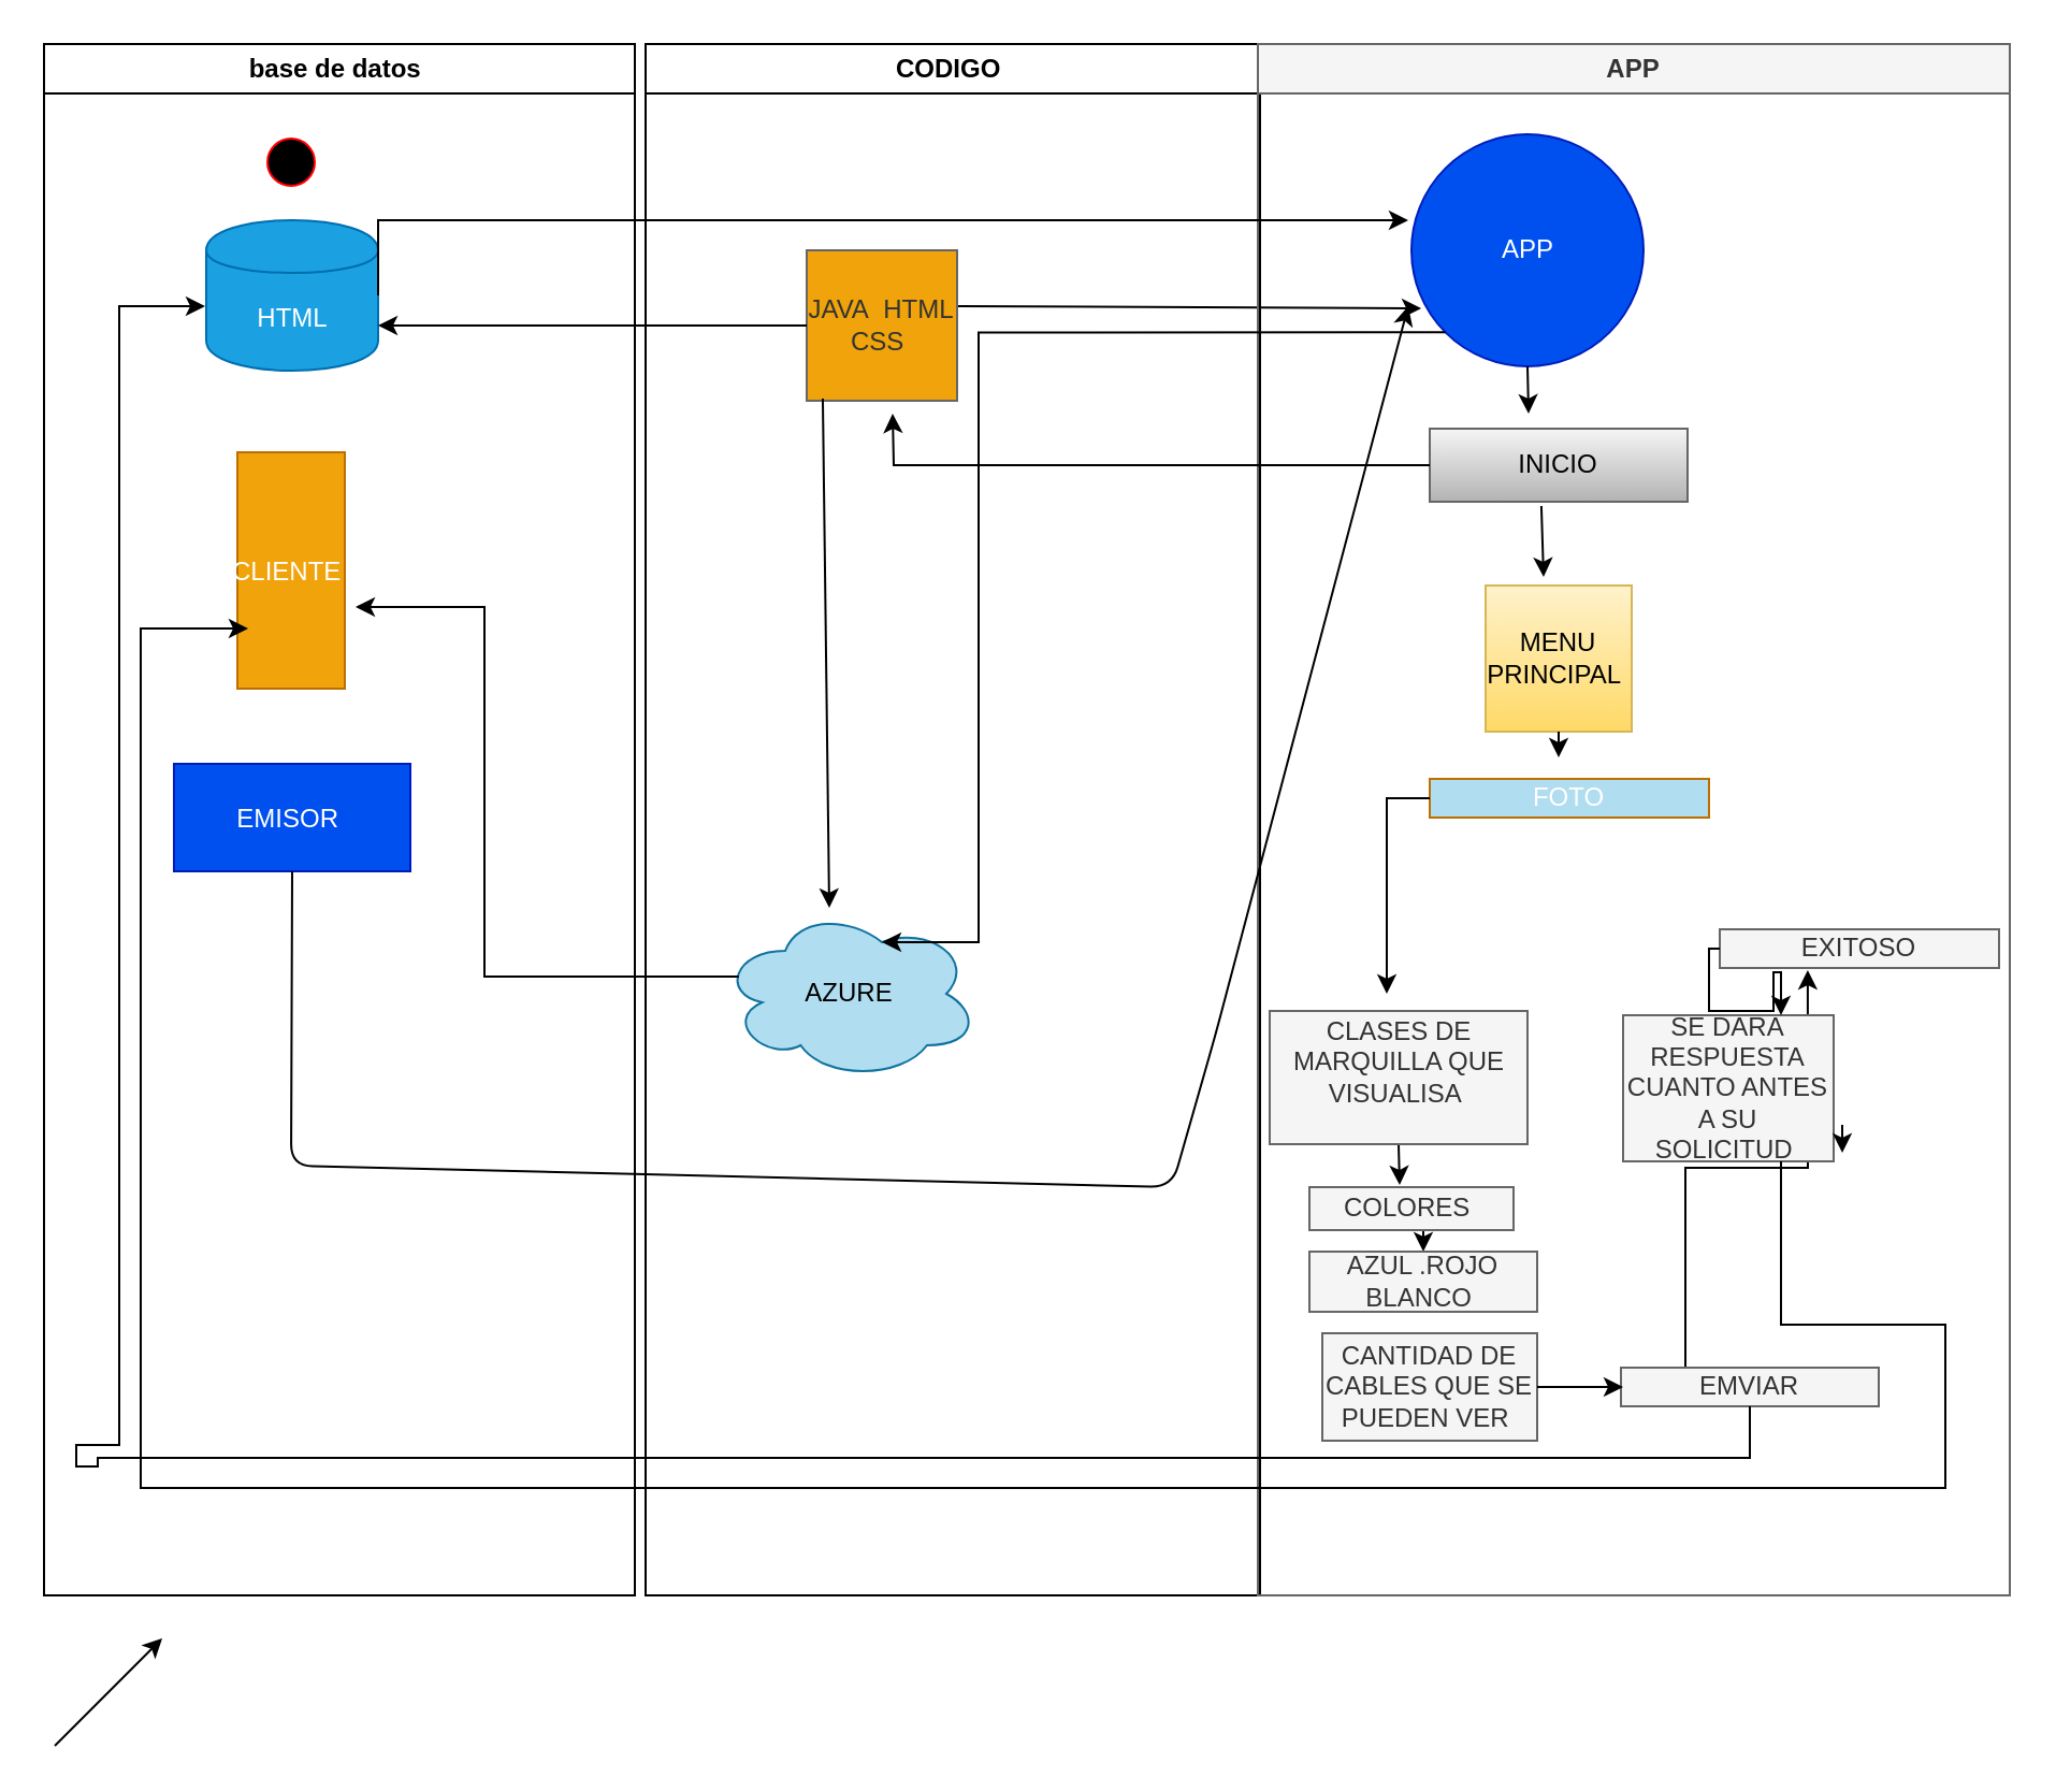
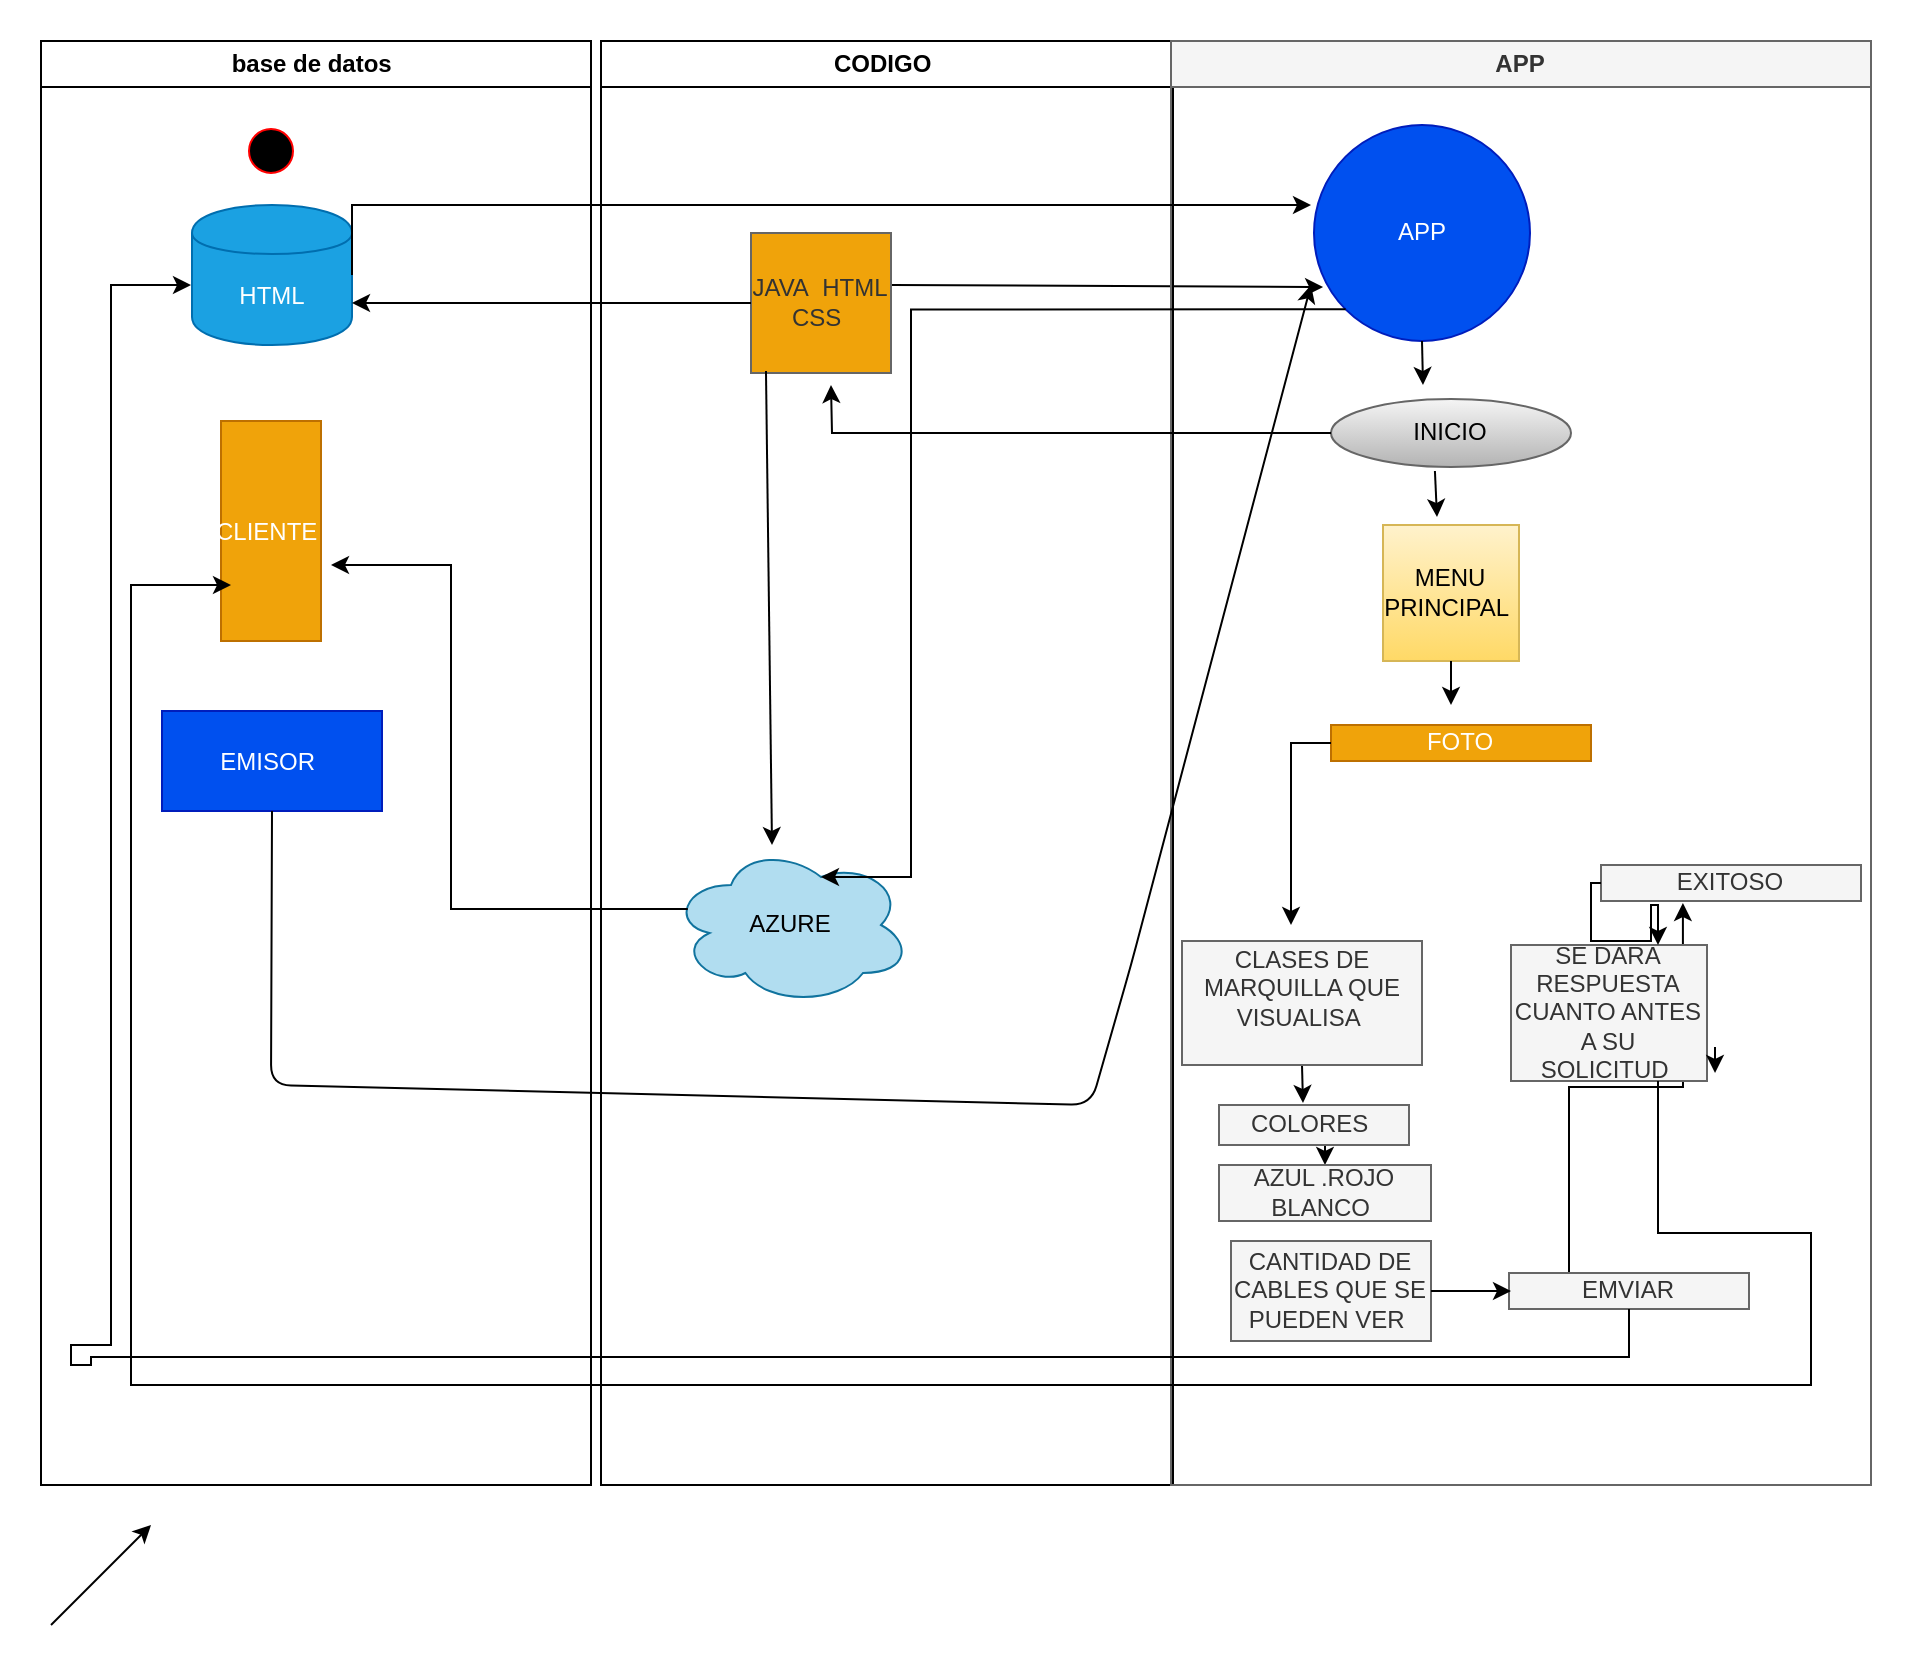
  <mxCell id="0" />
  <mxCell id="1" parent="0" />
  <mxCell id="2" value="base de datos " style="swimlane;whiteSpace=wrap" parent="1" vertex="1"><mxGeometry x="20" y="20" width="275" height="722" as="geometry" /></mxCell>
  <mxCell id="3" value="" style="ellipse;shape=startState;fillColor=#000000;strokeColor=#ff0000;" parent="2" vertex="1"><mxGeometry x="100" y="40" width="30" height="30" as="geometry" /></mxCell>
  <mxCell id="4" value="CLIENTE " style="direction=south;fillColor=#f0a30a;strokeColor=#BD7000;fontColor=#ffffff;" parent="2" vertex="1"><mxGeometry x="90" y="190" width="50" height="110" as="geometry" /></mxCell>
  <mxCell id="5" value="EMISOR " style="fillColor=#0050ef;strokeColor=#001DBC;fontColor=#ffffff;" parent="2" vertex="1"><mxGeometry x="60.5" y="335" width="110" height="50" as="geometry" /></mxCell>
  <mxCell id="6" value="HTML" style="shape=cylinder;whiteSpace=wrap;html=1;boundedLbl=1;backgroundOutline=1;fillColor=#1ba1e2;strokeColor=#006EAF;fontColor=#ffffff;" vertex="1" parent="2"><mxGeometry x="75.5" y="82" width="80" height="70" as="geometry" /></mxCell>
  <mxCell id="7" value="CODIGO " style="swimlane;whiteSpace=wrap;startSize=23;" parent="1" vertex="1"><mxGeometry x="300" y="20" width="286" height="722" as="geometry" /></mxCell>
  <mxCell id="8" value="AZURE" style="ellipse;shape=cloud;whiteSpace=wrap;html=1;fillColor=#b1ddf0;strokeColor=#10739e;" vertex="1" parent="7"><mxGeometry x="35" y="402" width="120" height="80" as="geometry" /></mxCell>
  <mxCell id="9" value="JAVA&amp;nbsp; HTML CSS&amp;nbsp;" style="whiteSpace=wrap;html=1;aspect=fixed;fillColor=#f0a30a;strokeColor=#666666;fontColor=#333333;" vertex="1" parent="7"><mxGeometry x="75" y="96" width="70" height="70" as="geometry" /></mxCell>
  <mxCell id="10" value="" style="endArrow=classic;html=1;exitX=0.107;exitY=0.986;exitDx=0;exitDy=0;exitPerimeter=0;" edge="1" parent="7" source="9"><mxGeometry width="50" height="50" relative="1" as="geometry"><mxPoint x="85.5" y="212" as="sourcePoint" /><mxPoint x="85.5" y="402" as="targetPoint" /></mxGeometry></mxCell>
  <mxCell id="11" value="" style="endArrow=classic;html=1;entryX=0.042;entryY=0.75;entryDx=0;entryDy=0;entryPerimeter=0;" edge="1" parent="7" target="14"><mxGeometry width="50" height="50" relative="1" as="geometry"><mxPoint x="145.5" y="122" as="sourcePoint" /><mxPoint x="195.5" y="122" as="targetPoint" /></mxGeometry></mxCell>
  <mxCell id="12" value="APP" style="swimlane;whiteSpace=wrap;fillColor=#f5f5f5;strokeColor=#666666;fontColor=#333333;" parent="1" vertex="1"><mxGeometry x="585" y="20" width="350" height="722" as="geometry" /></mxCell>
- <mxCell id="13" value="MENU PRINCIPAL&amp;nbsp;" style="whiteSpace=wrap;html=1;aspect=fixed;gradientColor=#ffd966;fillColor=#fff2cc;strokeColor=#d6b656;" vertex="1" parent="12"><mxGeometry x="106" y="252" width="68" height="68" as="geometry" /></mxCell>
+ <mxCell id="13" value="MENU PRINCIPAL&amp;nbsp;" style="whiteSpace=wrap;html=1;aspect=fixed;gradientColor=#ffd966;fillColor=#fff2cc;strokeColor=#d6b656;" vertex="1" parent="12"><mxGeometry x="106" y="242" width="68" height="68" as="geometry" /></mxCell>
  <mxCell id="14" value="APP" style="ellipse;whiteSpace=wrap;html=1;aspect=fixed;fillColor=#0050ef;strokeColor=#001DBC;fontColor=#ffffff;" vertex="1" parent="12"><mxGeometry x="71.5" y="42" width="108" height="108" as="geometry" /></mxCell>
- <mxCell id="15" value="INICIO" style="rounded=0;whiteSpace=wrap;html=1;gradientColor=#b3b3b3;fillColor=#f5f5f5;strokeColor=#666666;" vertex="1" parent="12"><mxGeometry x="80" y="179" width="120" height="34" as="geometry" /></mxCell>
- <mxCell id="16" value="FOTO" style="rounded=0;whiteSpace=wrap;html=1;fillColor=#b1ddf0;strokeColor=#BD7000;fontColor=#ffffff;" vertex="1" parent="12"><mxGeometry x="80" y="342" width="130" height="18" as="geometry" /></mxCell>
+ <mxCell id="15" value="INICIO" style="ellipse;whiteSpace=wrap;html=1;gradientColor=#b3b3b3;fillColor=#f5f5f5;strokeColor=#666666;" vertex="1" parent="12"><mxGeometry x="80" y="179" width="120" height="34" as="geometry" /></mxCell>
+ <mxCell id="16" value="FOTO" style="rounded=0;whiteSpace=wrap;html=1;fillColor=#f0a30a;strokeColor=#BD7000;fontColor=#ffffff;" vertex="1" parent="12"><mxGeometry x="80" y="342" width="130" height="18" as="geometry" /></mxCell>
  <mxCell id="17" style="edgeStyle=orthogonalEdgeStyle;rounded=0;orthogonalLoop=1;jettySize=auto;html=1;exitX=0.25;exitY=0;exitDx=0;exitDy=0;entryX=0.315;entryY=1.056;entryDx=0;entryDy=0;entryPerimeter=0;" edge="1" parent="12" source="18" target="20"><mxGeometry relative="1" as="geometry" /></mxCell>
  <mxCell id="18" value="EMVIAR" style="rounded=0;whiteSpace=wrap;html=1;fillColor=#f5f5f5;strokeColor=#666666;fontColor=#333333;" vertex="1" parent="12"><mxGeometry x="169" y="616" width="120" height="18" as="geometry" /></mxCell>
  <mxCell id="19" value="" style="endArrow=classic;html=1;exitX=0.5;exitY=1;exitDx=0;exitDy=0;" edge="1" parent="12" source="13"><mxGeometry width="50" height="50" relative="1" as="geometry"><mxPoint x="130" y="352" as="sourcePoint" /><mxPoint x="140" y="332" as="targetPoint" /></mxGeometry></mxCell>
  <mxCell id="20" value="EXITOSO" style="rounded=0;whiteSpace=wrap;html=1;fillColor=#f5f5f5;strokeColor=#666666;fontColor=#333333;" vertex="1" parent="12"><mxGeometry x="215" y="412" width="130" height="18" as="geometry" /></mxCell>
  <mxCell id="21" value="" style="endArrow=classic;html=1;exitX=0.5;exitY=1;exitDx=0;exitDy=0;" edge="1" parent="12" source="14"><mxGeometry width="50" height="50" relative="1" as="geometry"><mxPoint x="120" y="202" as="sourcePoint" /><mxPoint x="126" y="172" as="targetPoint" /></mxGeometry></mxCell>
  <mxCell id="22" value="" style="endArrow=classic;html=1;exitX=0.433;exitY=1.059;exitDx=0;exitDy=0;exitPerimeter=0;entryX=0.397;entryY=-0.059;entryDx=0;entryDy=0;entryPerimeter=0;" edge="1" parent="12" source="15" target="13"><mxGeometry width="50" height="50" relative="1" as="geometry"><mxPoint x="120" y="272" as="sourcePoint" /><mxPoint x="170" y="222" as="targetPoint" /></mxGeometry></mxCell>
  <mxCell id="23" style="edgeStyle=orthogonalEdgeStyle;rounded=0;orthogonalLoop=1;jettySize=auto;html=1;exitX=0.5;exitY=1;exitDx=0;exitDy=0;" edge="1" parent="12" source="24"><mxGeometry relative="1" as="geometry"><mxPoint x="66" y="531" as="targetPoint" /></mxGeometry></mxCell>
  <mxCell id="24" value="CLASES DE MARQUILLA QUE VISUALISA&amp;nbsp;&lt;br&gt;&lt;br&gt;" style="rounded=0;whiteSpace=wrap;html=1;fillColor=#f5f5f5;strokeColor=#666666;fontColor=#333333;" vertex="1" parent="12"><mxGeometry x="5.5" y="450" width="120" height="62" as="geometry" /></mxCell>
  <mxCell id="25" value="SE DARA RESPUESTA CUANTO ANTES A SU SOLICITUD&amp;nbsp;" style="rounded=0;whiteSpace=wrap;html=1;fillColor=#f5f5f5;strokeColor=#666666;fontColor=#333333;" vertex="1" parent="12"><mxGeometry x="170" y="452" width="98" height="68" as="geometry" /></mxCell>
  <mxCell id="26" style="edgeStyle=orthogonalEdgeStyle;rounded=0;orthogonalLoop=1;jettySize=auto;html=1;exitX=0.5;exitY=1;exitDx=0;exitDy=0;entryX=0.5;entryY=0;entryDx=0;entryDy=0;" edge="1" parent="12" source="27" target="28"><mxGeometry relative="1" as="geometry" /></mxCell>
  <mxCell id="27" value="COLORES&amp;nbsp;" style="rounded=0;whiteSpace=wrap;html=1;fillColor=#f5f5f5;strokeColor=#666666;fontColor=#333333;" vertex="1" parent="12"><mxGeometry x="24" y="532" width="95" height="20" as="geometry" /></mxCell>
  <mxCell id="28" value="AZUL .ROJO BLANCO&amp;nbsp;" style="rounded=0;whiteSpace=wrap;html=1;fillColor=#f5f5f5;strokeColor=#666666;fontColor=#333333;" vertex="1" parent="12"><mxGeometry x="24" y="562" width="106" height="28" as="geometry" /></mxCell>
  <mxCell id="29" value="CANTIDAD DE CABLES QUE SE PUEDEN VER&amp;nbsp;" style="rounded=0;whiteSpace=wrap;html=1;fillColor=#f5f5f5;strokeColor=#666666;fontColor=#333333;" vertex="1" parent="12"><mxGeometry x="30" y="600" width="100" height="50" as="geometry" /></mxCell>
  <mxCell id="30" style="edgeStyle=orthogonalEdgeStyle;rounded=0;orthogonalLoop=1;jettySize=auto;html=1;entryX=0.75;entryY=0;entryDx=0;entryDy=0;" edge="1" parent="12" source="20" target="25"><mxGeometry relative="1" as="geometry"><mxPoint x="240" y="442" as="targetPoint" /><Array as="points"><mxPoint x="210" y="450" /><mxPoint x="240" y="450" /><mxPoint x="240" y="432" /><mxPoint x="244" y="432" /></Array></mxGeometry></mxCell>
  <mxCell id="31" style="edgeStyle=orthogonalEdgeStyle;rounded=0;orthogonalLoop=1;jettySize=auto;html=1;exitX=0.75;exitY=1;exitDx=0;exitDy=0;" edge="1" parent="12" source="25"><mxGeometry relative="1" as="geometry"><mxPoint x="-470" y="272" as="targetPoint" /><Array as="points"><mxPoint x="244" y="596" /><mxPoint x="320" y="596" /><mxPoint x="320" y="672" /><mxPoint x="-520" y="672" /><mxPoint x="-520" y="272" /></Array></mxGeometry></mxCell>
  <mxCell id="32" style="edgeStyle=orthogonalEdgeStyle;rounded=0;orthogonalLoop=1;jettySize=auto;html=1;entryX=1.041;entryY=0.941;entryDx=0;entryDy=0;entryPerimeter=0;" edge="1" parent="12" target="25"><mxGeometry relative="1" as="geometry"><mxPoint x="272" y="503" as="sourcePoint" /></mxGeometry></mxCell>
  <mxCell id="33" style="edgeStyle=orthogonalEdgeStyle;rounded=0;orthogonalLoop=1;jettySize=auto;html=1;exitX=1;exitY=0.5;exitDx=0;exitDy=0;" edge="1" parent="1" source="6"><mxGeometry relative="1" as="geometry"><mxPoint x="655" y="102" as="targetPoint" /><Array as="points"><mxPoint x="175" y="102" /></Array></mxGeometry></mxCell>
  <mxCell id="34" value="" style="endArrow=classic;html=1;exitX=0.5;exitY=1;exitDx=0;exitDy=0;" edge="1" parent="1" source="5"><mxGeometry width="50" height="50" relative="1" as="geometry"><mxPoint x="115" y="442" as="sourcePoint" /><mxPoint x="655" y="142" as="targetPoint" /><Array as="points"><mxPoint x="135" y="542" /><mxPoint x="545" y="552" /><mxPoint x="565" y="482" /></Array></mxGeometry></mxCell>
  <mxCell id="35" style="edgeStyle=orthogonalEdgeStyle;rounded=0;orthogonalLoop=1;jettySize=auto;html=1;" edge="1" parent="1" source="16"><mxGeometry relative="1" as="geometry"><mxPoint x="645" y="462" as="targetPoint" /></mxGeometry></mxCell>
  <mxCell id="36" style="edgeStyle=orthogonalEdgeStyle;rounded=0;orthogonalLoop=1;jettySize=auto;html=1;" edge="1" parent="1" source="29"><mxGeometry relative="1" as="geometry"><mxPoint x="755" y="645" as="targetPoint" /></mxGeometry></mxCell>
  <mxCell id="37" style="edgeStyle=orthogonalEdgeStyle;rounded=0;orthogonalLoop=1;jettySize=auto;html=1;exitX=0.5;exitY=1;exitDx=0;exitDy=0;" edge="1" parent="1" source="18"><mxGeometry relative="1" as="geometry"><mxPoint x="95" y="142" as="targetPoint" /><Array as="points"><mxPoint x="814" y="678" /><mxPoint x="45" y="678" /><mxPoint x="45" y="682" /><mxPoint x="35" y="682" /><mxPoint x="35" y="672" /><mxPoint x="55" y="672" /></Array></mxGeometry></mxCell>
  <mxCell id="38" style="edgeStyle=orthogonalEdgeStyle;rounded=0;orthogonalLoop=1;jettySize=auto;html=1;exitX=0;exitY=0.5;exitDx=0;exitDy=0;" edge="1" parent="1" source="15"><mxGeometry relative="1" as="geometry"><mxPoint x="415" y="192" as="targetPoint" /></mxGeometry></mxCell>
  <mxCell id="39" style="edgeStyle=orthogonalEdgeStyle;rounded=0;orthogonalLoop=1;jettySize=auto;html=1;exitX=0;exitY=0.5;exitDx=0;exitDy=0;entryX=1;entryY=0.7;entryDx=0;entryDy=0;" edge="1" parent="1" source="9" target="6"><mxGeometry relative="1" as="geometry" /></mxCell>
  <mxCell id="40" value="" style="endArrow=classic;html=1;" edge="1" parent="1"><mxGeometry width="50" height="50" relative="1" as="geometry"><mxPoint x="25" y="812" as="sourcePoint" /><mxPoint x="75" y="762" as="targetPoint" /></mxGeometry></mxCell>
  <mxCell id="41" style="edgeStyle=orthogonalEdgeStyle;rounded=0;orthogonalLoop=1;jettySize=auto;html=1;exitX=0;exitY=1;exitDx=0;exitDy=0;entryX=0.625;entryY=0.2;entryDx=0;entryDy=0;entryPerimeter=0;" edge="1" parent="1" source="14" target="8"><mxGeometry relative="1" as="geometry"><Array as="points"><mxPoint x="455" y="154" /><mxPoint x="455" y="438" /></Array></mxGeometry></mxCell>
  <mxCell id="42" style="edgeStyle=orthogonalEdgeStyle;rounded=0;orthogonalLoop=1;jettySize=auto;html=1;exitX=0.07;exitY=0.4;exitDx=0;exitDy=0;exitPerimeter=0;" edge="1" parent="1" source="8"><mxGeometry relative="1" as="geometry"><mxPoint x="165" y="282" as="targetPoint" /><Array as="points"><mxPoint x="225" y="454" /><mxPoint x="225" y="282" /></Array></mxGeometry></mxCell>
